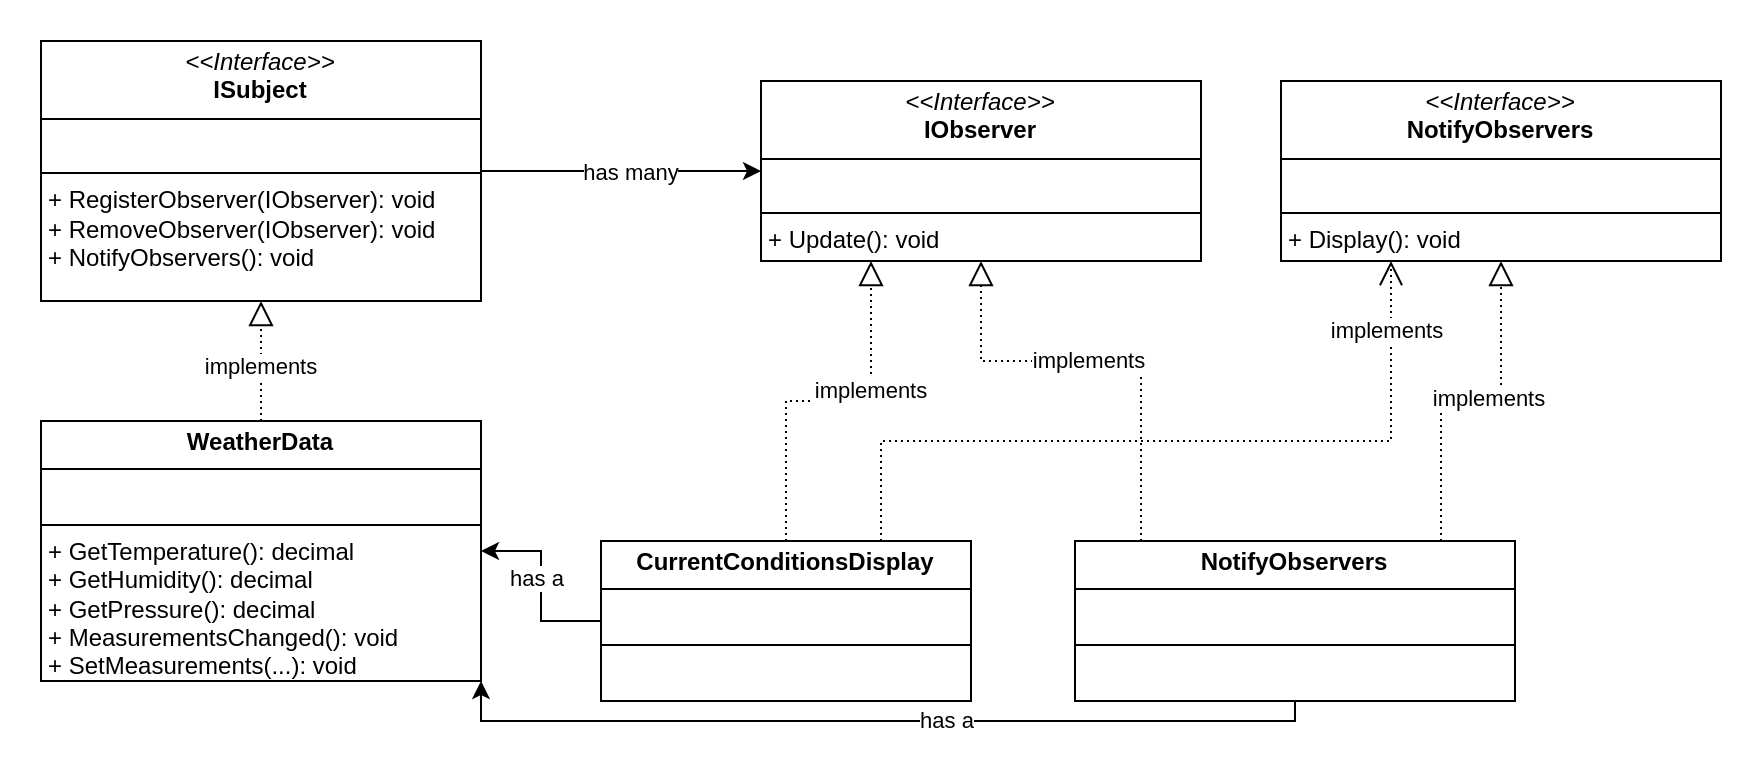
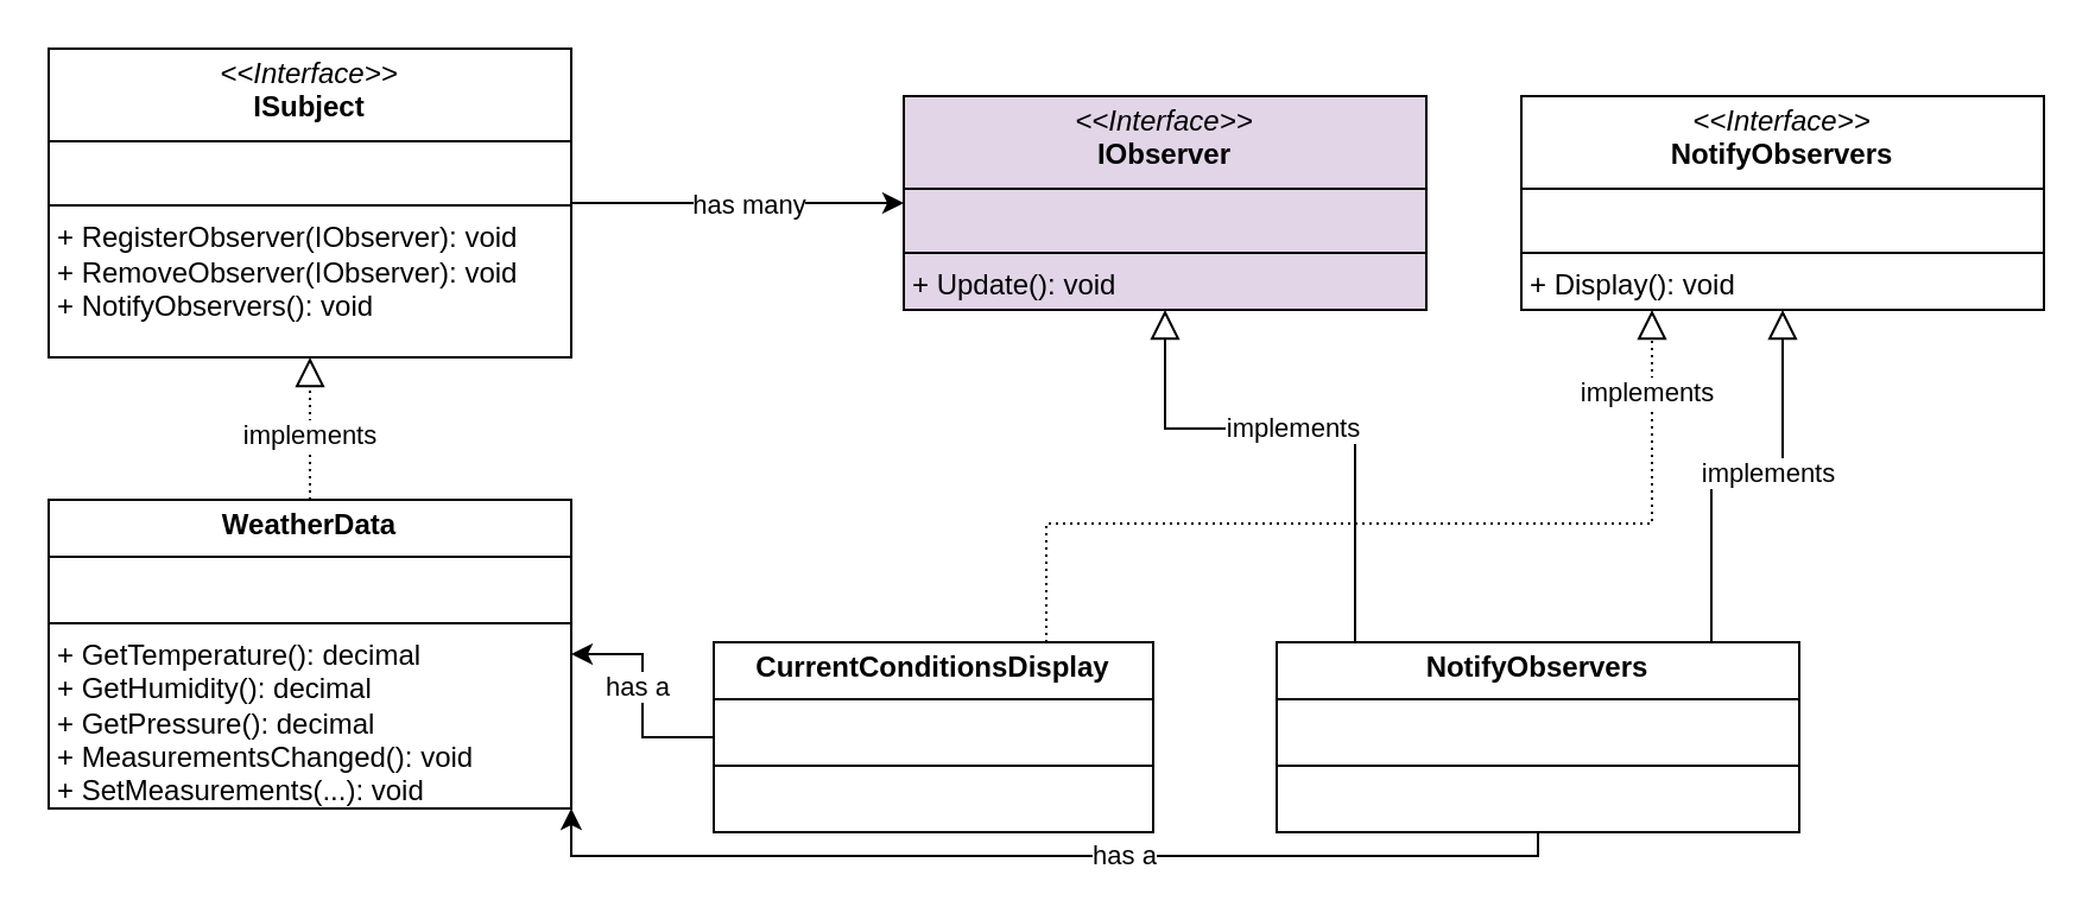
  <mxCell id="0" />
  <mxCell id="1" parent="0" />
  <mxCell id="2" style="edgeStyle=orthogonalEdgeStyle;rounded=0;orthogonalLoop=1;jettySize=auto;html=1;entryX=0;entryY=0.5;entryDx=0;entryDy=0;" edge="1" parent="1" source="4" target="8"><mxGeometry relative="1" as="geometry" /></mxCell>
  <mxCell id="3" value="has many" style="edgeLabel;html=1;align=center;verticalAlign=middle;resizable=0;points=[];" vertex="1" connectable="0" parent="2"><mxGeometry x="0.057" relative="1" as="geometry"><mxPoint as="offset" /></mxGeometry></mxCell>
  <mxCell id="4" value="&lt;p style=&quot;margin:0px;margin-top:4px;text-align:center;&quot;&gt;&lt;i&gt;&amp;lt;&amp;lt;Interface&amp;gt;&amp;gt;&lt;/i&gt;&lt;br&gt;&lt;b&gt;ISubject&lt;/b&gt;&lt;/p&gt;&lt;hr size=&quot;1&quot; style=&quot;border-style:solid;&quot;&gt;&lt;p style=&quot;margin:0px;margin-left:4px;&quot;&gt;&lt;br&gt;&lt;/p&gt;&lt;hr size=&quot;1&quot; style=&quot;border-style:solid;&quot;&gt;&lt;p style=&quot;margin:0px;margin-left:4px;&quot;&gt;+ RegisterObserver(IObserver): void&lt;br&gt;+ RemoveObserver(IObserver): void&lt;/p&gt;&lt;p style=&quot;margin:0px;margin-left:4px;&quot;&gt;+ NotifyObservers(): void&lt;/p&gt;" style="verticalAlign=top;align=left;overflow=fill;html=1;whiteSpace=wrap;" vertex="1" parent="1"><mxGeometry x="20" y="20" width="220" height="130" as="geometry" /></mxCell>
  <mxCell id="5" style="edgeStyle=orthogonalEdgeStyle;rounded=0;orthogonalLoop=1;jettySize=auto;html=1;endSize=10;dashed=1;dashPattern=1 2;endArrow=block;endFill=0;" edge="1" parent="1" source="7" target="4"><mxGeometry relative="1" as="geometry" /></mxCell>
  <mxCell id="6" value="implements" style="edgeLabel;html=1;align=center;verticalAlign=middle;resizable=0;points=[];" vertex="1" connectable="0" parent="5"><mxGeometry x="-0.067" y="1" relative="1" as="geometry"><mxPoint as="offset" /></mxGeometry></mxCell>
  <mxCell id="7" value="&lt;p style=&quot;margin:0px;margin-top:4px;text-align:center;&quot;&gt;&lt;b&gt;WeatherData&lt;/b&gt;&lt;/p&gt;&lt;hr size=&quot;1&quot; style=&quot;border-style:solid;&quot;&gt;&lt;p style=&quot;margin:0px;margin-left:4px;&quot;&gt;&lt;br&gt;&lt;/p&gt;&lt;hr size=&quot;1&quot; style=&quot;border-style:solid;&quot;&gt;&lt;p style=&quot;margin:0px;margin-left:4px;&quot;&gt;+ GetTemperature(): decimal&lt;br&gt;+ GetHumidity(): decimal&lt;/p&gt;&lt;p style=&quot;margin:0px;margin-left:4px;&quot;&gt;+ GetPressure(): decimal&lt;/p&gt;&lt;p style=&quot;margin:0px;margin-left:4px;&quot;&gt;+ MeasurementsChanged(): void&lt;/p&gt;&lt;p style=&quot;margin:0px;margin-left:4px;&quot;&gt;+ SetMeasurements(...): void&lt;/p&gt;" style="verticalAlign=top;align=left;overflow=fill;html=1;whiteSpace=wrap;" vertex="1" parent="1"><mxGeometry x="20" y="210" width="220" height="130" as="geometry" /></mxCell>
- <mxCell id="8" value="&lt;p style=&quot;margin:0px;margin-top:4px;text-align:center;&quot;&gt;&lt;i&gt;&amp;lt;&amp;lt;Interface&amp;gt;&amp;gt;&lt;/i&gt;&lt;br&gt;&lt;b&gt;IObserver&lt;/b&gt;&lt;/p&gt;&lt;hr size=&quot;1&quot; style=&quot;border-style:solid;&quot;&gt;&lt;p style=&quot;margin:0px;margin-left:4px;&quot;&gt;&lt;br&gt;&lt;/p&gt;&lt;hr size=&quot;1&quot; style=&quot;border-style:solid;&quot;&gt;&lt;p style=&quot;margin:0px;margin-left:4px;&quot;&gt;+ Update(): void&lt;/p&gt;" style="verticalAlign=top;align=left;overflow=fill;html=1;whiteSpace=wrap;" vertex="1" parent="1"><mxGeometry x="380" y="40" width="220" height="90" as="geometry" /></mxCell>
- <mxCell id="9" style="edgeStyle=orthogonalEdgeStyle;rounded=0;orthogonalLoop=1;jettySize=auto;html=1;entryX=0.25;entryY=1;entryDx=0;entryDy=0;dashed=1;dashPattern=1 2;endArrow=block;endFill=0;endSize=10;" edge="1" parent="1" source="15" target="8"><mxGeometry relative="1" as="geometry" /></mxCell>
- <mxCell id="10" value="implements" style="edgeLabel;html=1;align=center;verticalAlign=middle;resizable=0;points=[];" vertex="1" connectable="0" parent="9"><mxGeometry x="0.297" y="1" relative="1" as="geometry"><mxPoint as="offset" /></mxGeometry></mxCell>
- <mxCell id="11" style="edgeStyle=orthogonalEdgeStyle;rounded=0;orthogonalLoop=1;jettySize=auto;html=1;entryX=0.25;entryY=1;entryDx=0;entryDy=0;dashed=1;dashPattern=1 2;endArrow=open;endFill=0;endSize=10;" edge="1" parent="1" source="15" target="16"><mxGeometry relative="1" as="geometry"><Array as="points"><mxPoint x="440" y="220" /><mxPoint x="695" y="220" /></Array></mxGeometry></mxCell>
+ <mxCell id="8" value="&lt;p style=&quot;margin:0px;margin-top:4px;text-align:center;&quot;&gt;&lt;i&gt;&amp;lt;&amp;lt;Interface&amp;gt;&amp;gt;&lt;/i&gt;&lt;br&gt;&lt;b&gt;IObserver&lt;/b&gt;&lt;/p&gt;&lt;hr size=&quot;1&quot; style=&quot;border-style:solid;&quot;&gt;&lt;p style=&quot;margin:0px;margin-left:4px;&quot;&gt;&lt;br&gt;&lt;/p&gt;&lt;hr size=&quot;1&quot; style=&quot;border-style:solid;&quot;&gt;&lt;p style=&quot;margin:0px;margin-left:4px;&quot;&gt;+ Update(): void&lt;/p&gt;" style="verticalAlign=top;align=left;overflow=fill;html=1;whiteSpace=wrap;fillColor=#e1d5e7;" vertex="1" parent="1"><mxGeometry x="380" y="40" width="220" height="90" as="geometry" /></mxCell>
+ <mxCell id="11" style="edgeStyle=orthogonalEdgeStyle;rounded=0;orthogonalLoop=1;jettySize=auto;html=1;entryX=0.25;entryY=1;entryDx=0;entryDy=0;dashed=1;dashPattern=1 2;endArrow=block;endFill=0;endSize=10;" edge="1" parent="1" source="15" target="16"><mxGeometry relative="1" as="geometry"><Array as="points"><mxPoint x="440" y="220" /><mxPoint x="695" y="220" /></Array></mxGeometry></mxCell>
  <mxCell id="12" value="implements" style="edgeLabel;html=1;align=center;verticalAlign=middle;resizable=0;points=[];" vertex="1" connectable="0" parent="11"><mxGeometry x="0.828" y="3" relative="1" as="geometry"><mxPoint as="offset" /></mxGeometry></mxCell>
  <mxCell id="13" value="" style="edgeStyle=orthogonalEdgeStyle;rounded=0;orthogonalLoop=1;jettySize=auto;html=1;" edge="1" parent="1" source="15" target="7"><mxGeometry relative="1" as="geometry" /></mxCell>
  <mxCell id="14" value="has a" style="edgeLabel;html=1;align=center;verticalAlign=middle;resizable=0;points=[];" vertex="1" connectable="0" parent="13"><mxGeometry x="0.095" y="3" relative="1" as="geometry"><mxPoint as="offset" /></mxGeometry></mxCell>
  <mxCell id="15" value="&lt;p style=&quot;margin:0px;margin-top:4px;text-align:center;&quot;&gt;&lt;b&gt;CurrentConditionsDisplay&lt;/b&gt;&lt;/p&gt;&lt;hr size=&quot;1&quot; style=&quot;border-style:solid;&quot;&gt;&lt;p style=&quot;margin:0px;margin-left:4px;&quot;&gt;&lt;br&gt;&lt;/p&gt;&lt;hr size=&quot;1&quot; style=&quot;border-style:solid;&quot;&gt;&lt;p style=&quot;margin:0px;margin-left:4px;&quot;&gt;&lt;br&gt;&lt;/p&gt;" style="verticalAlign=top;align=left;overflow=fill;html=1;whiteSpace=wrap;" vertex="1" parent="1"><mxGeometry x="300" y="270" width="185" height="80" as="geometry" /></mxCell>
  <mxCell id="16" value="&lt;p style=&quot;margin:0px;margin-top:4px;text-align:center;&quot;&gt;&lt;i&gt;&amp;lt;&amp;lt;Interface&amp;gt;&amp;gt;&lt;/i&gt;&lt;br&gt;&lt;b&gt;NotifyObservers&lt;/b&gt;&lt;/p&gt;&lt;hr size=&quot;1&quot; style=&quot;border-style:solid;&quot;&gt;&lt;p style=&quot;margin:0px;margin-left:4px;&quot;&gt;&lt;br&gt;&lt;/p&gt;&lt;hr size=&quot;1&quot; style=&quot;border-style:solid;&quot;&gt;&lt;p style=&quot;margin:0px;margin-left:4px;&quot;&gt;+ Display(): void&lt;/p&gt;" style="verticalAlign=top;align=left;overflow=fill;html=1;whiteSpace=wrap;" vertex="1" parent="1"><mxGeometry x="640" y="40" width="220" height="90" as="geometry" /></mxCell>
- <mxCell id="17" style="edgeStyle=orthogonalEdgeStyle;rounded=0;orthogonalLoop=1;jettySize=auto;html=1;entryX=0.5;entryY=1;entryDx=0;entryDy=0;dashed=1;dashPattern=1 2;endArrow=block;endFill=0;endSize=10;" edge="1" parent="1" source="23" target="8"><mxGeometry relative="1" as="geometry"><Array as="points"><mxPoint x="570" y="180" /><mxPoint x="490" y="180" /></Array></mxGeometry></mxCell>
+ <mxCell id="17" style="edgeStyle=orthogonalEdgeStyle;rounded=0;orthogonalLoop=1;jettySize=auto;html=1;entryX=0.5;entryY=1;entryDx=0;entryDy=0;dashed=0;dashPattern=1 2;endArrow=block;endFill=0;endSize=10;" edge="1" parent="1" source="23" target="8"><mxGeometry relative="1" as="geometry"><Array as="points"><mxPoint x="570" y="180" /><mxPoint x="490" y="180" /></Array></mxGeometry></mxCell>
  <mxCell id="18" value="implements" style="edgeLabel;html=1;align=center;verticalAlign=middle;resizable=0;points=[];" vertex="1" connectable="0" parent="17"><mxGeometry x="0.064" y="-1" relative="1" as="geometry"><mxPoint as="offset" /></mxGeometry></mxCell>
- <mxCell id="19" style="edgeStyle=orthogonalEdgeStyle;rounded=0;orthogonalLoop=1;jettySize=auto;html=1;entryX=0.5;entryY=1;entryDx=0;entryDy=0;dashed=1;dashPattern=1 2;endArrow=block;endFill=0;endSize=10;" edge="1" parent="1" source="23" target="16"><mxGeometry relative="1" as="geometry"><Array as="points"><mxPoint x="720" y="200" /><mxPoint x="750" y="200" /></Array></mxGeometry></mxCell>
+ <mxCell id="19" style="edgeStyle=orthogonalEdgeStyle;rounded=0;orthogonalLoop=1;jettySize=auto;html=1;entryX=0.5;entryY=1;entryDx=0;entryDy=0;dashed=0;dashPattern=1 2;endArrow=block;endFill=0;endSize=10;" edge="1" parent="1" source="23" target="16"><mxGeometry relative="1" as="geometry"><Array as="points"><mxPoint x="720" y="200" /><mxPoint x="750" y="200" /></Array></mxGeometry></mxCell>
  <mxCell id="20" value="implements" style="edgeLabel;html=1;align=center;verticalAlign=middle;resizable=0;points=[];" vertex="1" connectable="0" parent="19"><mxGeometry x="0.094" y="2" relative="1" as="geometry"><mxPoint as="offset" /></mxGeometry></mxCell>
  <mxCell id="21" style="edgeStyle=orthogonalEdgeStyle;rounded=0;orthogonalLoop=1;jettySize=auto;html=1;entryX=1;entryY=1;entryDx=0;entryDy=0;" edge="1" parent="1" source="23" target="7"><mxGeometry relative="1" as="geometry"><Array as="points"><mxPoint x="647" y="360" /><mxPoint x="240" y="360" /></Array></mxGeometry></mxCell>
  <mxCell id="22" value="has a" style="edgeLabel;html=1;align=center;verticalAlign=middle;resizable=0;points=[];" vertex="1" connectable="0" parent="21"><mxGeometry x="-0.153" y="-1" relative="1" as="geometry"><mxPoint as="offset" /></mxGeometry></mxCell>
  <mxCell id="23" value="&lt;p style=&quot;margin:0px;margin-top:4px;text-align:center;&quot;&gt;&lt;b&gt;NotifyObservers&lt;/b&gt;&lt;/p&gt;&lt;hr size=&quot;1&quot; style=&quot;border-style:solid;&quot;&gt;&lt;p style=&quot;margin:0px;margin-left:4px;&quot;&gt;&lt;br&gt;&lt;/p&gt;&lt;hr size=&quot;1&quot; style=&quot;border-style:solid;&quot;&gt;&lt;p style=&quot;margin:0px;margin-left:4px;&quot;&gt;&lt;br&gt;&lt;/p&gt;" style="verticalAlign=top;align=left;overflow=fill;html=1;whiteSpace=wrap;" vertex="1" parent="1"><mxGeometry x="537" y="270" width="220" height="80" as="geometry" /></mxCell>
